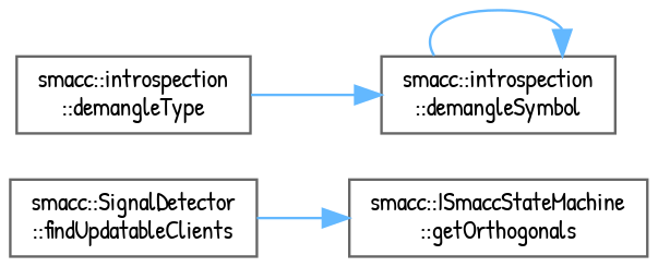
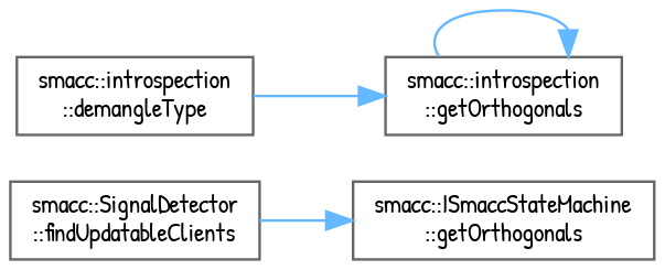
  digraph {
    fontname="Patrick Hand"
    rankdir=LR
    node [color=grey40 fillcolor=white fontname="Patrick Hand" fontsize=10 shape=box style=filled]
    edge [color=steelblue1 fontname="Patrick Hand" fontsize=10 labelfontname=Helvetica labelfontsize=10 style=solid]
    n1 [height=0.2 label="smacc::SignalDetector\l::findUpdatableClients" width=0.4]
    n2 [height=0.2 label="smacc::ISmaccStateMachine\l::getOrthogonals" width=0.4]
    n3 [height=0.2 label="smacc::introspection\l::demangleType" width=0.4]
-   n4 [height=0.2 label="smacc::introspection\l::demangleSymbol" width=0.4]
+   n4 [height=0.2 label="smacc::introspection\l::getOrthogonals" width=0.4]
    n1 -> n2
    n3 -> n4
    n4 -> n4
  }
